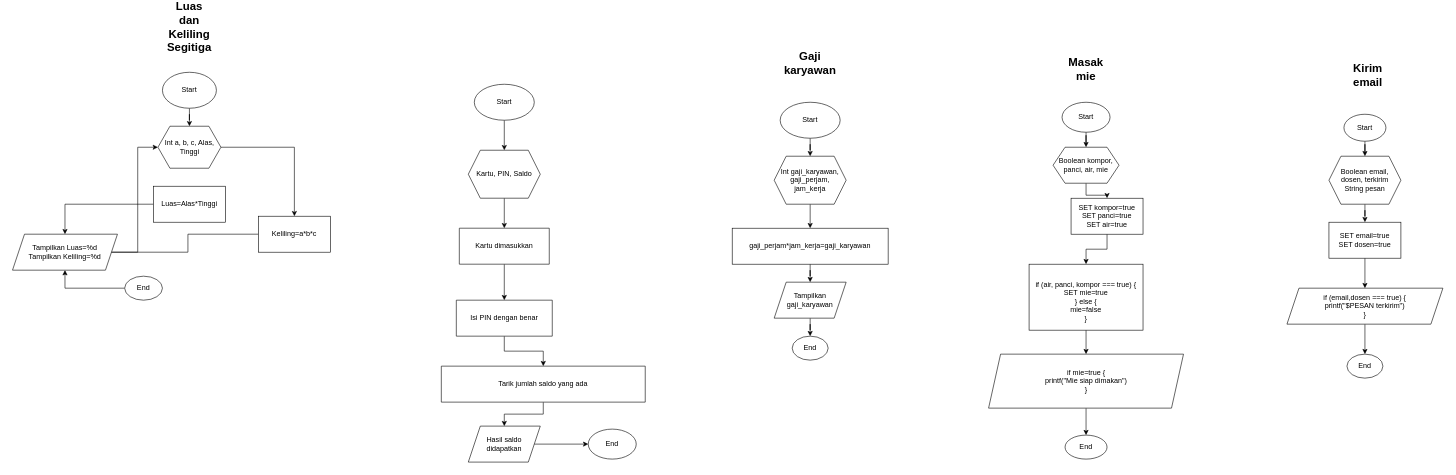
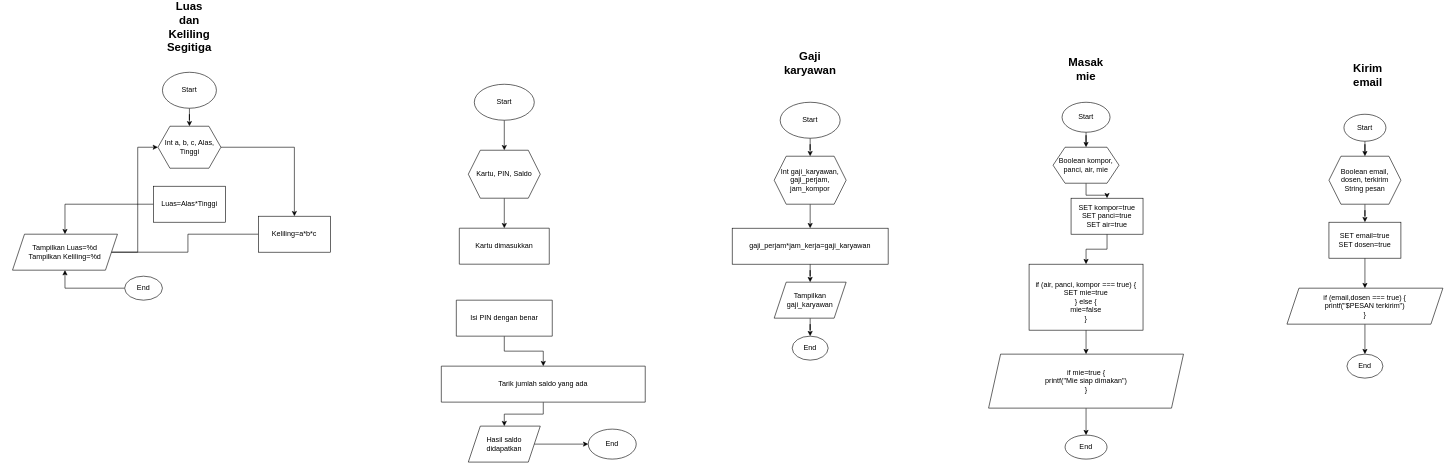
  <mxCell id="0" />
  <mxCell id="1" parent="0" />
  <mxCell id="2" style="edgeStyle=orthogonalEdgeStyle;rounded=0;orthogonalLoop=1;jettySize=auto;html=1;exitX=0.5;exitY=1;exitDx=0;exitDy=0;" edge="1" parent="1" source="5" target="4"><mxGeometry relative="1" as="geometry"><mxPoint x="840" y="200" as="sourcePoint" /></mxGeometry></mxCell>
  <mxCell id="3" style="edgeStyle=orthogonalEdgeStyle;rounded=0;orthogonalLoop=1;jettySize=auto;html=1;entryX=0.5;entryY=0;entryDx=0;entryDy=0;" edge="1" parent="1" source="4" target="7"><mxGeometry relative="1" as="geometry" /></mxCell>
  <mxCell id="4" value="Kartu, PIN, Saldo" style="shape=hexagon;perimeter=hexagonPerimeter2;whiteSpace=wrap;html=1;fixedSize=1;" vertex="1" parent="1"><mxGeometry x="780" y="240" width="120" height="80" as="geometry" /></mxCell>
  <mxCell id="5" value="Start" style="ellipse;whiteSpace=wrap;html=1;" vertex="1" parent="1"><mxGeometry x="790" y="130" width="100" height="60" as="geometry" /></mxCell>
- <mxCell id="6" style="edgeStyle=orthogonalEdgeStyle;rounded=0;orthogonalLoop=1;jettySize=auto;html=1;" edge="1" parent="1" source="7" target="9"><mxGeometry relative="1" as="geometry" /></mxCell>
  <mxCell id="7" value="Kartu dimasukkan" style="shape=parallelogram;perimeter=parallelogramPerimeter;whiteSpace=wrap;html=1;fixedSize=1;size=-15;" vertex="1" parent="1"><mxGeometry x="765" y="370" width="150" height="60" as="geometry" /></mxCell>
  <mxCell id="8" style="edgeStyle=orthogonalEdgeStyle;rounded=0;orthogonalLoop=1;jettySize=auto;html=1;" edge="1" parent="1" source="9" target="11"><mxGeometry relative="1" as="geometry" /></mxCell>
  <mxCell id="9" value="Isi PIN dengan benar" style="shape=parallelogram;perimeter=parallelogramPerimeter;whiteSpace=wrap;html=1;fixedSize=1;size=-20;" vertex="1" parent="1"><mxGeometry x="760" y="490" width="160" height="60" as="geometry" /></mxCell>
  <mxCell id="10" style="edgeStyle=orthogonalEdgeStyle;rounded=0;orthogonalLoop=1;jettySize=auto;html=1;" edge="1" parent="1" source="11" target="13"><mxGeometry relative="1" as="geometry" /></mxCell>
  <mxCell id="11" value="Tarik jumlah saldo yang ada" style="shape=parallelogram;perimeter=parallelogramPerimeter;whiteSpace=wrap;html=1;fixedSize=1;size=-45;" vertex="1" parent="1"><mxGeometry x="735" y="600" width="340" height="60" as="geometry" /></mxCell>
  <mxCell id="12" style="edgeStyle=orthogonalEdgeStyle;rounded=0;orthogonalLoop=1;jettySize=auto;html=1;" edge="1" parent="1" source="13" target="14"><mxGeometry relative="1" as="geometry" /></mxCell>
  <mxCell id="13" value="Hasil saldo didapatkan" style="shape=parallelogram;perimeter=parallelogramPerimeter;whiteSpace=wrap;html=1;fixedSize=1;" vertex="1" parent="1"><mxGeometry x="780" y="700" width="120" height="60" as="geometry" /></mxCell>
  <mxCell id="14" value="End" style="ellipse;whiteSpace=wrap;html=1;" vertex="1" parent="1"><mxGeometry x="980" y="705" width="80" height="50" as="geometry" /></mxCell>
  <mxCell id="15" style="edgeStyle=orthogonalEdgeStyle;rounded=0;orthogonalLoop=1;jettySize=auto;html=1;" edge="1" parent="1" source="16" target="18"><mxGeometry relative="1" as="geometry" /></mxCell>
  <mxCell id="16" value="Start" style="ellipse;whiteSpace=wrap;html=1;" vertex="1" parent="1"><mxGeometry x="270" y="110" width="90" height="60" as="geometry" /></mxCell>
  <mxCell id="17" style="edgeStyle=orthogonalEdgeStyle;rounded=0;orthogonalLoop=1;jettySize=auto;html=1;" edge="1" parent="1" source="18" target="22"><mxGeometry relative="1" as="geometry" /></mxCell>
  <mxCell id="18" value="Int a, b, c, Alas, Tinggi" style="shape=hexagon;perimeter=hexagonPerimeter2;whiteSpace=wrap;html=1;fixedSize=1;" vertex="1" parent="1"><mxGeometry x="262.5" y="200" width="105" height="70" as="geometry" /></mxCell>
  <mxCell id="19" style="edgeStyle=orthogonalEdgeStyle;rounded=0;orthogonalLoop=1;jettySize=auto;html=1;" edge="1" parent="1" source="20" target="24"><mxGeometry relative="1" as="geometry" /></mxCell>
  <mxCell id="20" value="Luas=Alas*Tinggi" style="rounded=0;whiteSpace=wrap;html=1;" vertex="1" parent="1"><mxGeometry x="255" y="300" width="120" height="60" as="geometry" /></mxCell>
  <mxCell id="21" style="edgeStyle=orthogonalEdgeStyle;rounded=0;orthogonalLoop=1;jettySize=auto;html=1;entryX=0;entryY=0.5;entryDx=0;entryDy=0;" edge="1" parent="1" source="22" target="24"><mxGeometry relative="1" as="geometry" /></mxCell>
  <mxCell id="22" value="Keliling=a*b*c" style="rounded=0;whiteSpace=wrap;html=1;" vertex="1" parent="1"><mxGeometry x="430" y="350" width="120" height="60" as="geometry" /></mxCell>
  <mxCell id="23" style="edgeStyle=orthogonalEdgeStyle;rounded=0;orthogonalLoop=1;jettySize=auto;html=1;entryX=0;entryY=0.5;entryDx=0;entryDy=0;" edge="1" parent="1" source="24" target="18"><mxGeometry relative="1" as="geometry" /></mxCell>
  <mxCell id="24" value="&lt;div&gt;Tampilkan Luas=%d&lt;/div&gt;&lt;div&gt;Tampilkan Keliling=%d&lt;br&gt;&lt;/div&gt;" style="shape=parallelogram;perimeter=parallelogramPerimeter;whiteSpace=wrap;html=1;fixedSize=1;" vertex="1" parent="1"><mxGeometry x="20" y="380" width="175" height="60" as="geometry" /></mxCell>
  <mxCell id="25" style="edgeStyle=orthogonalEdgeStyle;rounded=0;orthogonalLoop=1;jettySize=auto;html=1;entryX=0.5;entryY=1;entryDx=0;entryDy=0;" edge="1" parent="1" source="26" target="24"><mxGeometry relative="1" as="geometry" /></mxCell>
  <mxCell id="26" value="End" style="ellipse;whiteSpace=wrap;html=1;" vertex="1" parent="1"><mxGeometry x="207" y="450" width="63" height="40" as="geometry" /></mxCell>
  <mxCell id="27" style="edgeStyle=orthogonalEdgeStyle;rounded=0;orthogonalLoop=1;jettySize=auto;html=1;" edge="1" parent="1" source="28" target="30"><mxGeometry relative="1" as="geometry" /></mxCell>
  <mxCell id="28" value="Start" style="ellipse;whiteSpace=wrap;html=1;" vertex="1" parent="1"><mxGeometry x="1300" y="160" width="100" height="60" as="geometry" /></mxCell>
  <mxCell id="29" style="edgeStyle=orthogonalEdgeStyle;rounded=0;orthogonalLoop=1;jettySize=auto;html=1;" edge="1" parent="1" source="30" target="32"><mxGeometry relative="1" as="geometry" /></mxCell>
- <mxCell id="30" value="Int gaji_karyawan, gaji_perjam, jam_kerja" style="shape=hexagon;perimeter=hexagonPerimeter2;whiteSpace=wrap;html=1;fixedSize=1;" vertex="1" parent="1"><mxGeometry x="1290" y="250" width="120" height="80" as="geometry" /></mxCell>
+ <mxCell id="30" value="Int gaji_karyawan, gaji_perjam, jam_kompor" style="shape=hexagon;perimeter=hexagonPerimeter2;whiteSpace=wrap;html=1;fixedSize=1;" vertex="1" parent="1"><mxGeometry x="1290" y="250" width="120" height="80" as="geometry" /></mxCell>
  <mxCell id="31" style="edgeStyle=orthogonalEdgeStyle;rounded=0;orthogonalLoop=1;jettySize=auto;html=1;" edge="1" parent="1" source="32" target="34"><mxGeometry relative="1" as="geometry" /></mxCell>
  <mxCell id="32" value="gaji_perjam*jam_kerja=gaji_karyawan" style="rounded=0;whiteSpace=wrap;html=1;" vertex="1" parent="1"><mxGeometry x="1220" y="370" width="260" height="60" as="geometry" /></mxCell>
  <mxCell id="33" style="edgeStyle=orthogonalEdgeStyle;rounded=0;orthogonalLoop=1;jettySize=auto;html=1;" edge="1" parent="1" source="34" target="35"><mxGeometry relative="1" as="geometry" /></mxCell>
  <mxCell id="34" value="Tampilkan gaji_karyawan" style="shape=parallelogram;perimeter=parallelogramPerimeter;whiteSpace=wrap;html=1;fixedSize=1;" vertex="1" parent="1"><mxGeometry x="1290" y="460" width="120" height="60" as="geometry" /></mxCell>
  <mxCell id="35" value="End" style="ellipse;whiteSpace=wrap;html=1;" vertex="1" parent="1"><mxGeometry x="1320" y="550" width="60" height="40" as="geometry" /></mxCell>
  <mxCell id="36" style="edgeStyle=orthogonalEdgeStyle;rounded=0;orthogonalLoop=1;jettySize=auto;html=1;" edge="1" parent="1" source="37" target="39"><mxGeometry relative="1" as="geometry" /></mxCell>
  <mxCell id="37" value="Start" style="ellipse;whiteSpace=wrap;html=1;" vertex="1" parent="1"><mxGeometry x="1770" y="160" width="80" height="50" as="geometry" /></mxCell>
  <mxCell id="38" style="edgeStyle=orthogonalEdgeStyle;rounded=0;orthogonalLoop=1;jettySize=auto;html=1;" edge="1" parent="1" source="39" target="41"><mxGeometry relative="1" as="geometry" /></mxCell>
  <mxCell id="39" value="Boolean kompor, panci, air, mie" style="shape=hexagon;perimeter=hexagonPerimeter2;whiteSpace=wrap;html=1;fixedSize=1;" vertex="1" parent="1"><mxGeometry x="1755" y="235" width="110" height="60" as="geometry" /></mxCell>
  <mxCell id="40" style="edgeStyle=orthogonalEdgeStyle;rounded=0;orthogonalLoop=1;jettySize=auto;html=1;entryX=0.5;entryY=0;entryDx=0;entryDy=0;" edge="1" parent="1" source="41" target="44"><mxGeometry relative="1" as="geometry" /></mxCell>
  <mxCell id="41" value="&lt;div&gt;SET kompor=true&lt;/div&gt;&lt;div&gt;SET panci=true&lt;/div&gt;&lt;div&gt;SET air=true&lt;/div&gt;" style="rounded=0;whiteSpace=wrap;html=1;" vertex="1" parent="1"><mxGeometry x="1785" y="320" width="120" height="60" as="geometry" /></mxCell>
  <mxCell id="42" style="edgeStyle=orthogonalEdgeStyle;rounded=0;orthogonalLoop=1;jettySize=auto;html=1;" edge="1" parent="1"><mxGeometry relative="1" as="geometry"><mxPoint x="1810" y="480" as="sourcePoint" /></mxGeometry></mxCell>
  <mxCell id="43" style="edgeStyle=orthogonalEdgeStyle;rounded=0;orthogonalLoop=1;jettySize=auto;html=1;entryX=0.5;entryY=0;entryDx=0;entryDy=0;" edge="1" parent="1" source="44" target="46"><mxGeometry relative="1" as="geometry" /></mxCell>
  <mxCell id="44" value="&lt;div&gt;&lt;br&gt;&lt;/div&gt;&lt;div&gt;if (air, panci, kompor === true) {&lt;br&gt;&lt;/div&gt;&lt;div&gt;SET mie=true&lt;/div&gt;&lt;div&gt;} else {&lt;/div&gt;&lt;div&gt;mie=false&lt;br&gt;&lt;/div&gt;&lt;div&gt;}&lt;br&gt;&lt;/div&gt;" style="rounded=0;whiteSpace=wrap;html=1;" vertex="1" parent="1"><mxGeometry x="1715" y="430" width="190" height="110" as="geometry" /></mxCell>
  <mxCell id="45" style="edgeStyle=orthogonalEdgeStyle;rounded=0;orthogonalLoop=1;jettySize=auto;html=1;" edge="1" parent="1" source="46" target="47"><mxGeometry relative="1" as="geometry" /></mxCell>
  <mxCell id="46" value="&lt;div&gt;if mie=true {&lt;/div&gt;&lt;div&gt;printf(&quot;Mie siap dimakan&quot;)&lt;br&gt;&lt;/div&gt;&lt;div&gt;}&lt;/div&gt;" style="shape=parallelogram;perimeter=parallelogramPerimeter;whiteSpace=wrap;html=1;fixedSize=1;" vertex="1" parent="1"><mxGeometry x="1647.5" y="580" width="325" height="90" as="geometry" /></mxCell>
  <mxCell id="47" value="End" style="ellipse;whiteSpace=wrap;html=1;" vertex="1" parent="1"><mxGeometry x="1775" y="715" width="70" height="40" as="geometry" /></mxCell>
  <mxCell id="48" style="edgeStyle=orthogonalEdgeStyle;rounded=0;orthogonalLoop=1;jettySize=auto;html=1;" edge="1" parent="1" source="49" target="51"><mxGeometry relative="1" as="geometry" /></mxCell>
  <mxCell id="49" value="Start" style="ellipse;whiteSpace=wrap;html=1;" vertex="1" parent="1"><mxGeometry x="2240" y="180" width="70" height="45" as="geometry" /></mxCell>
  <mxCell id="50" style="edgeStyle=orthogonalEdgeStyle;rounded=0;orthogonalLoop=1;jettySize=auto;html=1;entryX=0.5;entryY=0;entryDx=0;entryDy=0;" edge="1" parent="1" source="51" target="57"><mxGeometry relative="1" as="geometry" /></mxCell>
  <mxCell id="51" value="&lt;div&gt;Boolean email, dosen, terkirim&lt;/div&gt;&lt;div&gt;String pesan&lt;br&gt;&lt;/div&gt;" style="shape=hexagon;perimeter=hexagonPerimeter2;whiteSpace=wrap;html=1;fixedSize=1;" vertex="1" parent="1"><mxGeometry x="2215" y="250" width="120" height="80" as="geometry" /></mxCell>
  <mxCell id="52" value="Masak mie" style="text;strokeColor=none;align=center;fillColor=none;html=1;verticalAlign=middle;whiteSpace=wrap;rounded=0;fontStyle=1;fontSize=19;" vertex="1" parent="1"><mxGeometry x="1780" y="90" width="60" height="30" as="geometry" /></mxCell>
  <mxCell id="53" value="Kirim email" style="text;strokeColor=none;align=center;fillColor=none;html=1;verticalAlign=middle;whiteSpace=wrap;rounded=0;fontStyle=1;fontSize=19;" vertex="1" parent="1"><mxGeometry x="2250" y="100" width="60" height="30" as="geometry" /></mxCell>
  <mxCell id="54" value="Gaji karyawan" style="text;strokeColor=none;align=center;fillColor=none;html=1;verticalAlign=middle;whiteSpace=wrap;rounded=0;fontStyle=1;fontSize=19;" vertex="1" parent="1"><mxGeometry x="1320" y="80" width="60" height="30" as="geometry" /></mxCell>
  <mxCell id="55" value="Luas dan Keliling Segitiga" style="text;strokeColor=none;align=center;fillColor=none;html=1;verticalAlign=middle;whiteSpace=wrap;rounded=0;fontStyle=1;fontSize=19;" vertex="1" parent="1"><mxGeometry x="285" y="20" width="60" height="30" as="geometry" /></mxCell>
  <mxCell id="56" style="edgeStyle=orthogonalEdgeStyle;rounded=0;orthogonalLoop=1;jettySize=auto;html=1;entryX=0.5;entryY=0;entryDx=0;entryDy=0;" edge="1" parent="1" source="57" target="60"><mxGeometry relative="1" as="geometry"><mxPoint x="2275" y="460" as="targetPoint" /></mxGeometry></mxCell>
  <mxCell id="57" value="&lt;div&gt;SET email=true&lt;/div&gt;&lt;div&gt;SET dosen=true&lt;br&gt;&lt;/div&gt;" style="rounded=0;whiteSpace=wrap;html=1;" vertex="1" parent="1"><mxGeometry x="2215" y="360" width="120" height="60" as="geometry" /></mxCell>
  <mxCell id="58" style="edgeStyle=orthogonalEdgeStyle;rounded=0;orthogonalLoop=1;jettySize=auto;html=1;entryX=0.5;entryY=0;entryDx=0;entryDy=0;" edge="1" parent="1" source="60" target="59"><mxGeometry relative="1" as="geometry"><mxPoint x="2275" y="550" as="sourcePoint" /></mxGeometry></mxCell>
  <mxCell id="59" value="End" style="ellipse;whiteSpace=wrap;html=1;" vertex="1" parent="1"><mxGeometry x="2245" y="580" width="60" height="40" as="geometry" /></mxCell>
  <mxCell id="60" value="&lt;div&gt;if (email,dosen === true) {&lt;/div&gt;&lt;div&gt;printf(&quot;$PESAN terkirim&quot;)&lt;br&gt;&lt;/div&gt;&lt;div&gt;}&lt;/div&gt;" style="shape=parallelogram;perimeter=parallelogramPerimeter;whiteSpace=wrap;html=1;fixedSize=1;" vertex="1" parent="1"><mxGeometry x="2145" y="470" width="260" height="60" as="geometry" /></mxCell>
